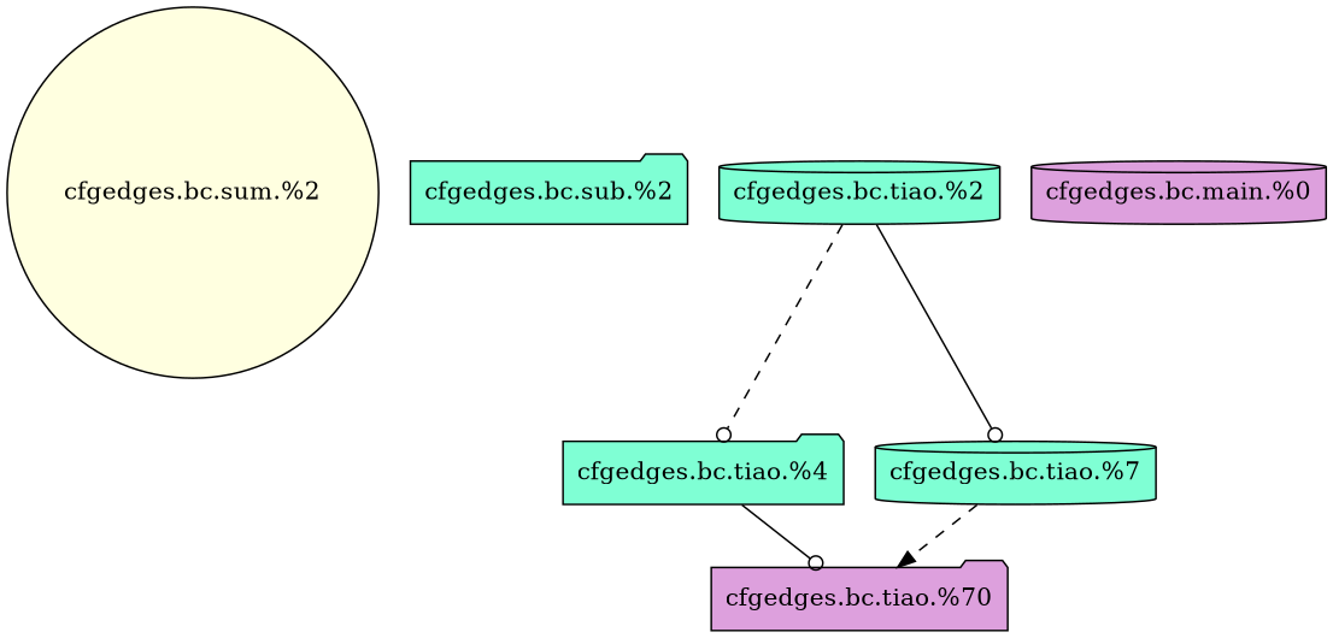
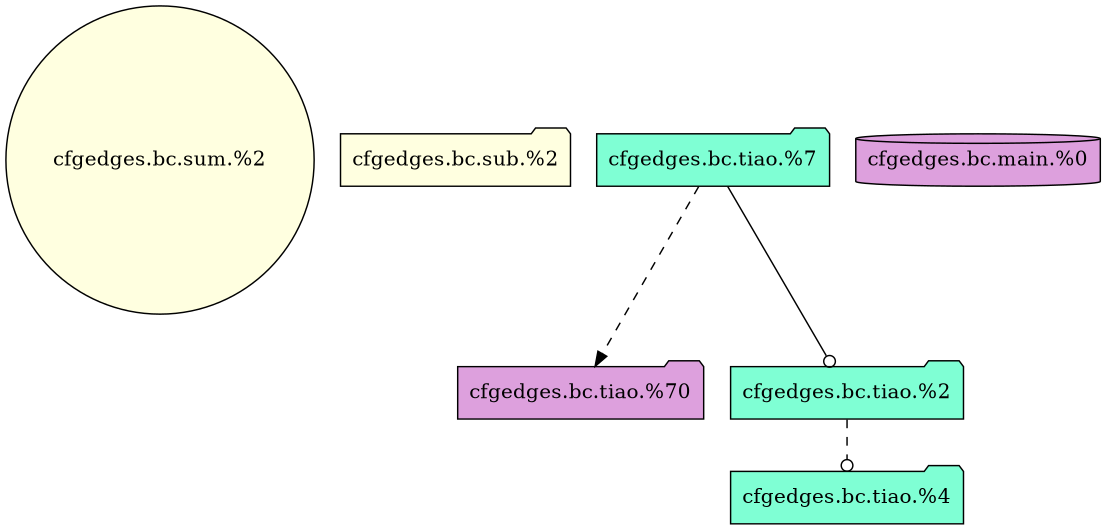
  strict digraph {
    node [basic_block="%2" fillcolor=aquamarine function=tiao module="cfgedges.bc" shape=folder style=filled]
    edge [arrowhead=odot style=dashed type=br]
    "cfgedges.bc.sum.%2" [fillcolor=lightyellow function=sum shape=circle]
-   "cfgedges.bc.sub.%2" [function=sub]
+   "cfgedges.bc.sub.%2" [fillcolor=lightyellow function=sub]
    n3 [basic_block="%10" fillcolor=plum label="cfgedges.bc.tiao.%70"]
-   "cfgedges.bc.tiao.%2" [shape=cylinder]
+   "cfgedges.bc.tiao.%2"
    "cfgedges.bc.tiao.%4" [basic_block="%4"]
-   "cfgedges.bc.tiao.%7" [basic_block="%7" shape=cylinder]
+   "cfgedges.bc.tiao.%7" [basic_block="%7"]
    "cfgedges.bc.main.%0" [basic_block="%0" fillcolor=plum function=main shape=cylinder]
    "cfgedges.bc.tiao.%2" -> "cfgedges.bc.tiao.%4"
-   "cfgedges.bc.tiao.%2" -> "cfgedges.bc.tiao.%7" [style=solid]
-   "cfgedges.bc.tiao.%4" -> n3 [style=solid]
+   "cfgedges.bc.tiao.%7" -> "cfgedges.bc.tiao.%2" [style=solid]
    "cfgedges.bc.tiao.%7" -> n3 [arrowhead=normal]
  }
